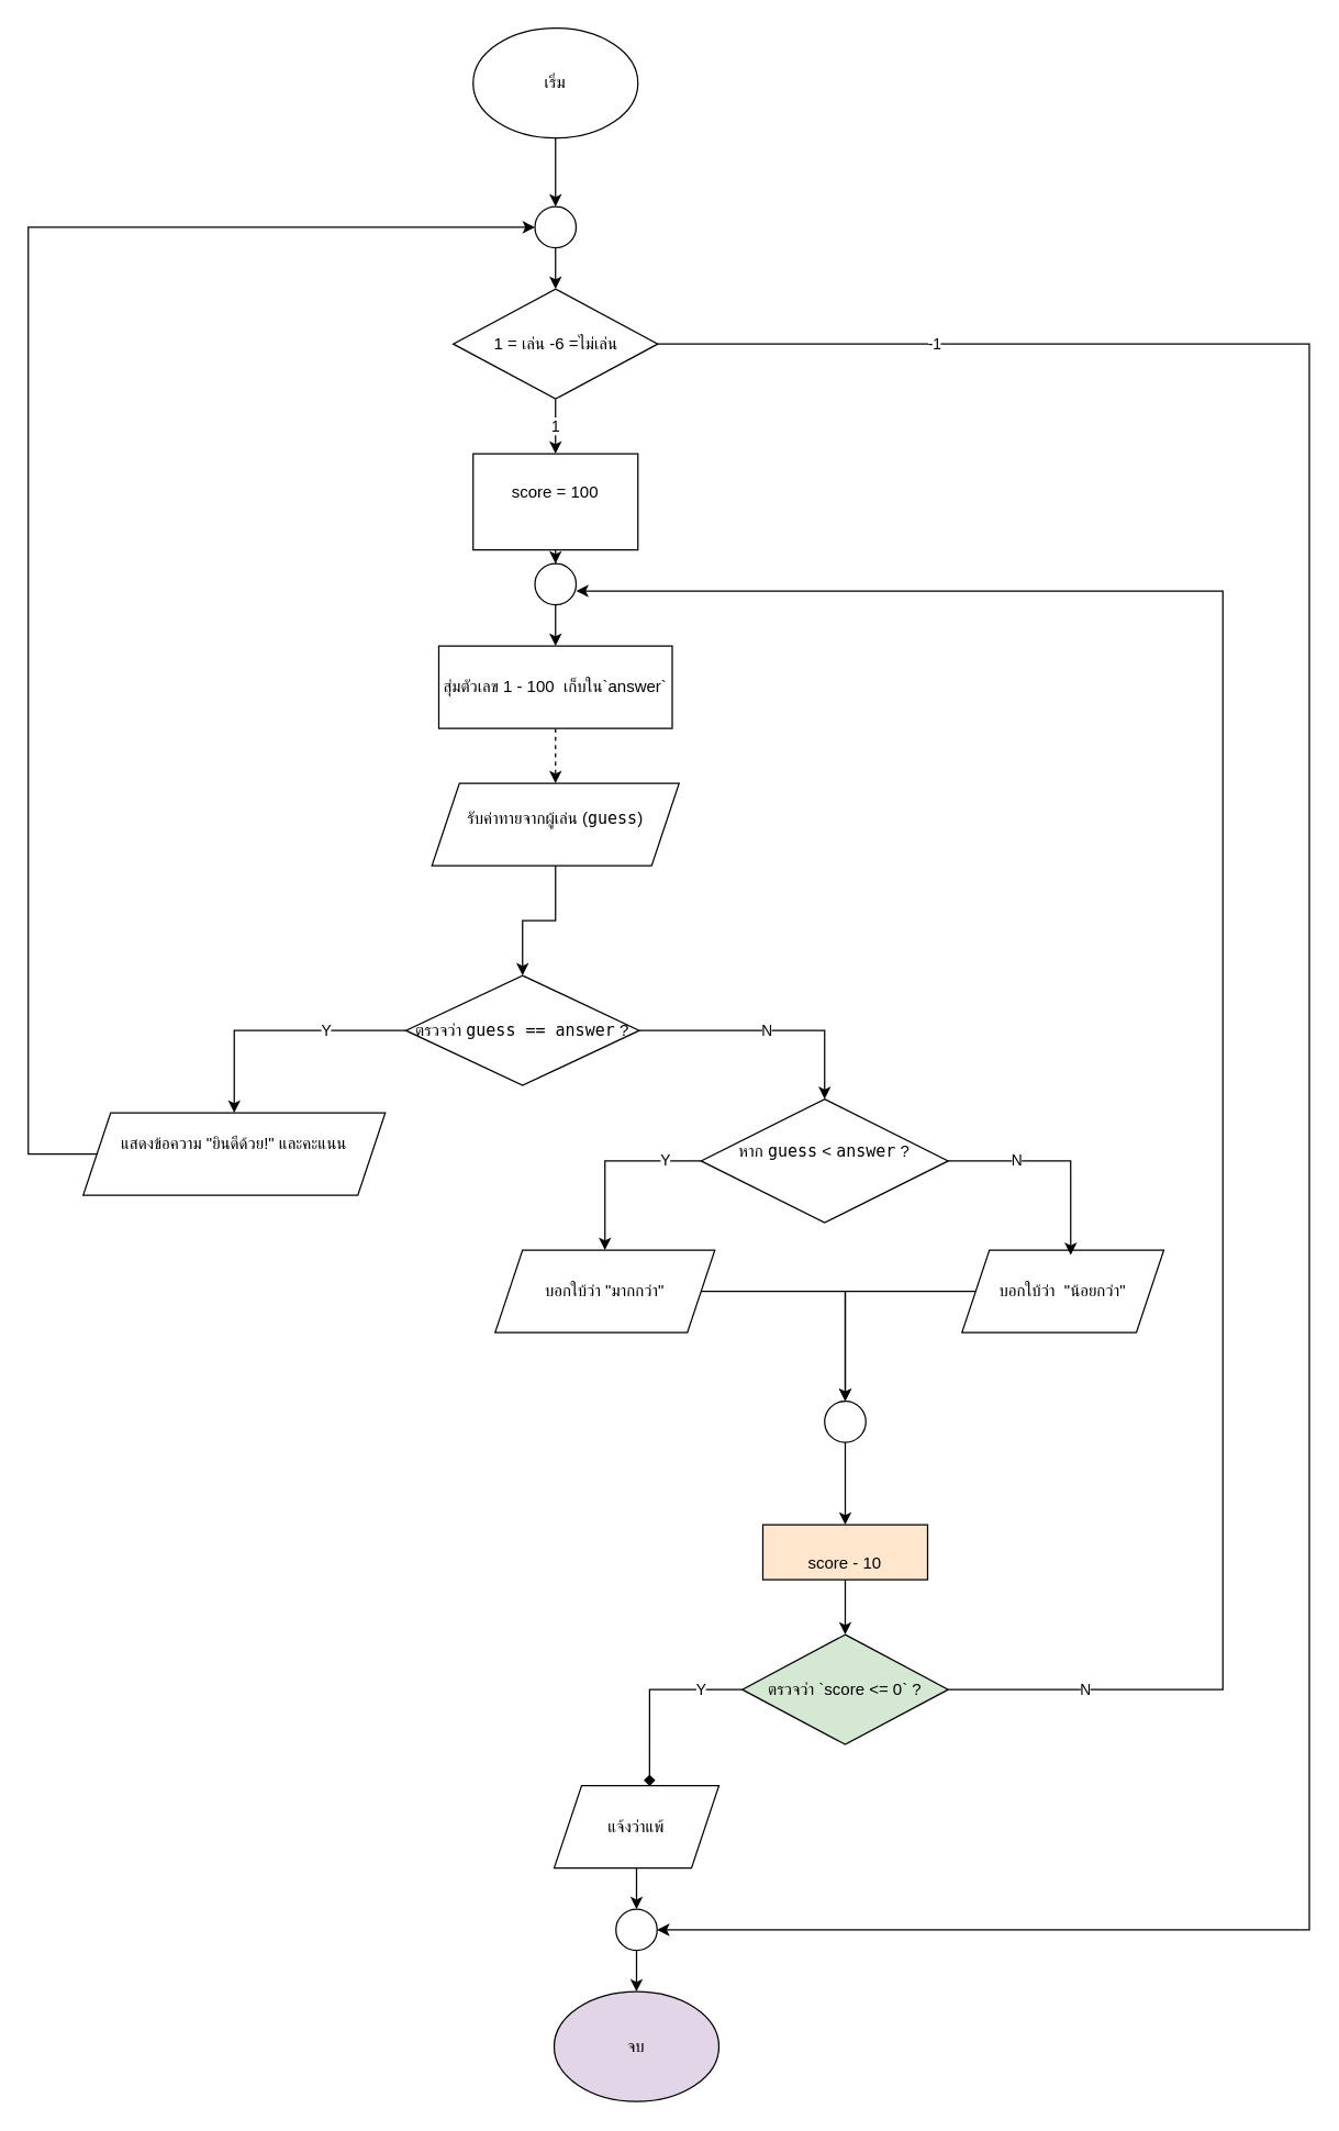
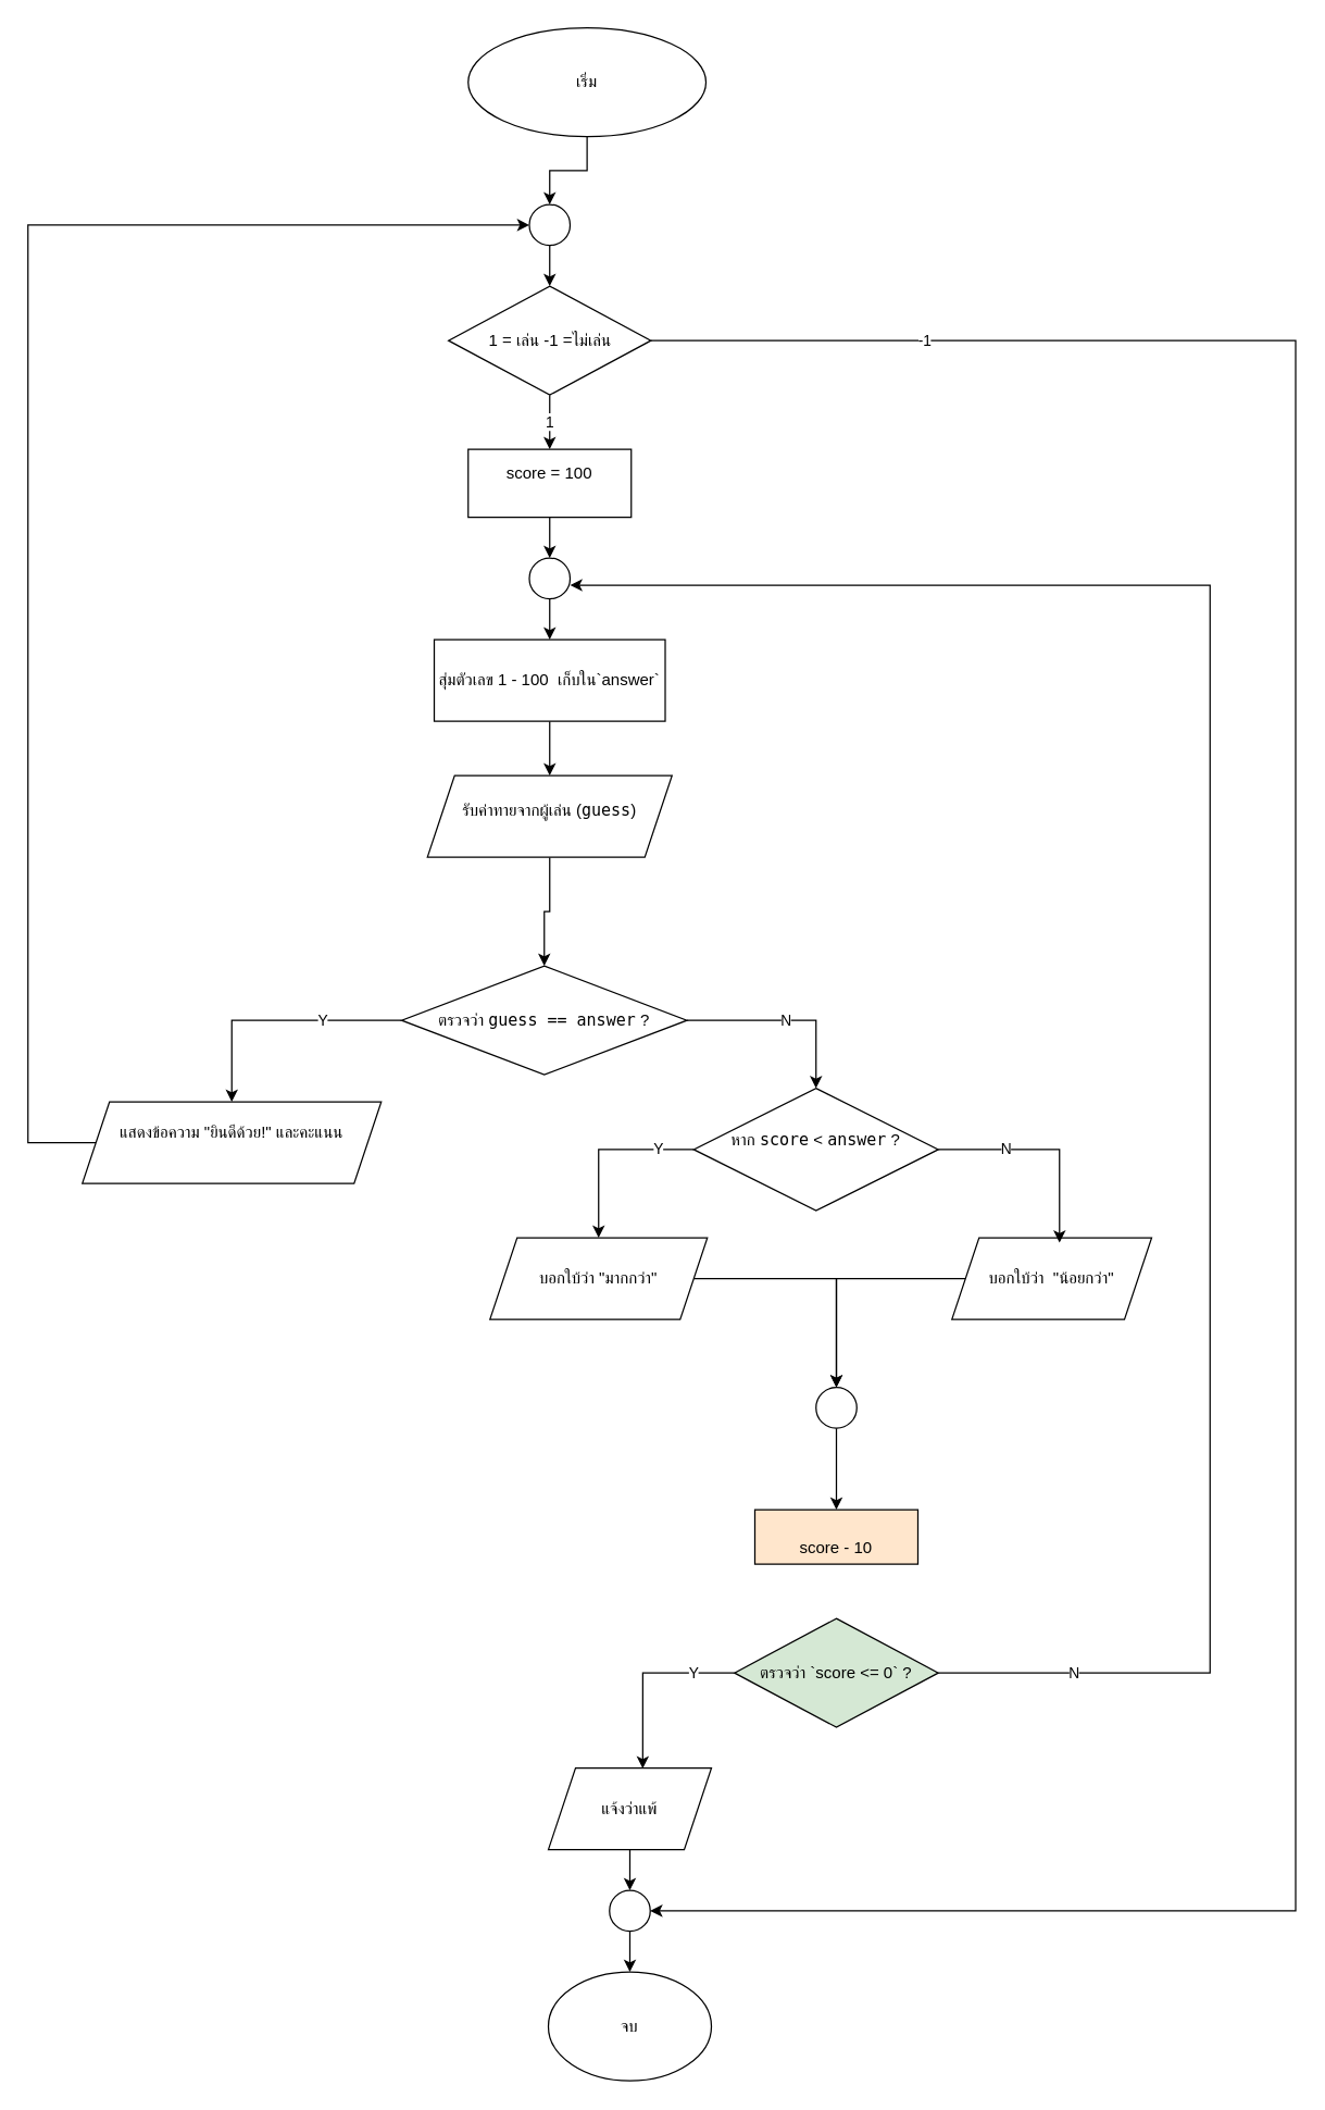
  <mxCell id="0" />
  <mxCell id="1" parent="0" />
  <mxCell id="2" value="" style="edgeStyle=orthogonalEdgeStyle;rounded=0;orthogonalLoop=1;jettySize=auto;html=1;" edge="1" parent="1" source="3" target="35"><mxGeometry relative="1" as="geometry" /></mxCell>
- <mxCell id="3" value="เริ่ม" style="ellipse;whiteSpace=wrap;html=1;" vertex="1" parent="1"><mxGeometry x="344" y="20" width="120" height="80" as="geometry" /></mxCell>
- <mxCell id="4" value="" style="edgeStyle=orthogonalEdgeStyle;rounded=0;orthogonalLoop=1;jettySize=auto;html=1;dashed=1;" edge="1" parent="1" source="5" target="9"><mxGeometry relative="1" as="geometry" /></mxCell>
+ <mxCell id="3" value="เริ่ม" style="ellipse;whiteSpace=wrap;html=1;" vertex="1" parent="1"><mxGeometry x="344" y="20" width="175" height="80" as="geometry" /></mxCell>
+ <mxCell id="4" value="" style="edgeStyle=orthogonalEdgeStyle;rounded=0;orthogonalLoop=1;jettySize=auto;html=1;" edge="1" parent="1" source="5" target="9"><mxGeometry relative="1" as="geometry" /></mxCell>
  <mxCell id="5" value="สุ่มตัวเลข 1 - 100&amp;nbsp; เก็บใน`answer`" style="rounded=0;whiteSpace=wrap;html=1;" vertex="1" parent="1"><mxGeometry x="319" y="470" width="170" height="60" as="geometry" /></mxCell>
  <mxCell id="6" value="" style="edgeStyle=orthogonalEdgeStyle;rounded=0;orthogonalLoop=1;jettySize=auto;html=1;" edge="1" parent="1" source="7" target="40"><mxGeometry relative="1" as="geometry" /></mxCell>
- <mxCell id="7" value="&#10;score = 100&#10;&#10;" style="rounded=0;whiteSpace=wrap;html=1;" vertex="1" parent="1"><mxGeometry x="344" y="330" width="120" height="70" as="geometry" /></mxCell>
+ <mxCell id="7" value="&#10;score = 100&#10;&#10;" style="rounded=0;whiteSpace=wrap;html=1;" vertex="1" parent="1"><mxGeometry x="344" y="330" width="120" height="50" as="geometry" /></mxCell>
  <mxCell id="8" value="" style="edgeStyle=orthogonalEdgeStyle;rounded=0;orthogonalLoop=1;jettySize=auto;html=1;" edge="1" parent="1" source="9" target="12"><mxGeometry relative="1" as="geometry" /></mxCell>
  <mxCell id="9" value="&#10;&lt;table&gt;&lt;tbody&gt;&lt;tr&gt;&lt;td data-col-size=&quot;sm&quot; data-end=&quot;1090&quot; data-start=&quot;1081&quot;&gt;&lt;/td&gt;&lt;/tr&gt;&lt;/tbody&gt;&lt;/table&gt;&lt;table&gt;&lt;tbody&gt;&lt;tr&gt;&lt;td data-col-size=&quot;md&quot; data-end=&quot;1122&quot; data-start=&quot;1090&quot;&gt;รับค่าทายจากผู้เล่น (&lt;code data-end=&quot;1120&quot; data-start=&quot;1113&quot;&gt;guess&lt;/code&gt;)&lt;/td&gt;&lt;/tr&gt;&lt;/tbody&gt;&lt;/table&gt;&#10;&#10;" style="shape=parallelogram;perimeter=parallelogramPerimeter;whiteSpace=wrap;html=1;fixedSize=1;" vertex="1" parent="1"><mxGeometry x="314" y="570" width="180" height="60" as="geometry" /></mxCell>
  <mxCell id="10" value="Y" style="edgeStyle=orthogonalEdgeStyle;rounded=0;orthogonalLoop=1;jettySize=auto;html=1;" edge="1" parent="1" source="12" target="14"><mxGeometry x="-0.371" relative="1" as="geometry"><mxPoint as="offset" /></mxGeometry></mxCell>
  <mxCell id="11" value="N" style="edgeStyle=orthogonalEdgeStyle;rounded=0;orthogonalLoop=1;jettySize=auto;html=1;" edge="1" parent="1" source="12" target="16"><mxGeometry relative="1" as="geometry"><Array as="points"><mxPoint x="600" y="750" /></Array></mxGeometry></mxCell>
- <mxCell id="12" value="ตรวจว่า &lt;code data-end=&quot;1259&quot; data-start=&quot;1242&quot;&gt;guess == answer&lt;/code&gt; ?" style="rhombus;whiteSpace=wrap;html=1;" vertex="1" parent="1"><mxGeometry x="295" y="710" width="170" height="80" as="geometry" /></mxCell>
+ <mxCell id="12" value="ตรวจว่า &lt;code data-end=&quot;1259&quot; data-start=&quot;1242&quot;&gt;guess == answer&lt;/code&gt; ?" style="rhombus;whiteSpace=wrap;html=1;" vertex="1" parent="1"><mxGeometry x="295" y="710" width="210" height="80" as="geometry" /></mxCell>
  <mxCell id="13" value="" style="edgeStyle=orthogonalEdgeStyle;rounded=0;orthogonalLoop=1;jettySize=auto;html=1;entryX=0;entryY=0.5;entryDx=0;entryDy=0;" edge="1" parent="1" source="14" target="35"><mxGeometry relative="1" as="geometry"><mxPoint x="170" y="920" as="targetPoint" /><Array as="points"><mxPoint x="20" y="840" /><mxPoint x="20" y="165" /></Array></mxGeometry></mxCell>
  <mxCell id="14" value="&#10;แสดงข้อความ &quot;ยินดีด้วย!&quot; และคะแนน&#10;&#10;" style="shape=parallelogram;perimeter=parallelogramPerimeter;whiteSpace=wrap;html=1;fixedSize=1;" vertex="1" parent="1"><mxGeometry x="60" y="810" width="220" height="60" as="geometry" /></mxCell>
  <mxCell id="15" value="Y" style="edgeStyle=orthogonalEdgeStyle;rounded=0;orthogonalLoop=1;jettySize=auto;html=1;" edge="1" parent="1" source="16" target="20"><mxGeometry x="-0.613" relative="1" as="geometry"><Array as="points"><mxPoint x="440" y="845" /></Array><mxPoint as="offset" /></mxGeometry></mxCell>
- <mxCell id="16" value="&#10;หาก &lt;code data-end=&quot;1670&quot; data-start=&quot;1663&quot;&gt;guess&lt;/code&gt; &amp;lt; &lt;code data-end=&quot;1681&quot; data-start=&quot;1673&quot;&gt;answer&lt;/code&gt; ?&#10;&#10;" style="rhombus;whiteSpace=wrap;html=1;" vertex="1" parent="1"><mxGeometry x="510" y="800" width="180" height="90" as="geometry" /></mxCell>
+ <mxCell id="16" value="&#10;หาก &lt;code data-end=&quot;1670&quot; data-start=&quot;1663&quot;&gt;score&lt;/code&gt; &amp;lt; &lt;code data-end=&quot;1681&quot; data-start=&quot;1673&quot;&gt;answer&lt;/code&gt; ?&#10;&#10;" style="rhombus;whiteSpace=wrap;html=1;" vertex="1" parent="1"><mxGeometry x="510" y="800" width="180" height="90" as="geometry" /></mxCell>
  <mxCell id="17" style="edgeStyle=orthogonalEdgeStyle;rounded=0;orthogonalLoop=1;jettySize=auto;html=1;exitX=0;exitY=0.5;exitDx=0;exitDy=0;entryX=0.5;entryY=0;entryDx=0;entryDy=0;" edge="1" parent="1" source="18" target="23"><mxGeometry relative="1" as="geometry"><mxPoint x="610" y="1030" as="targetPoint" /></mxGeometry></mxCell>
  <mxCell id="18" value="&lt;br&gt;บอกใบ้ว่า&amp;nbsp; &quot;น้อยกว่า&quot;&lt;div&gt;&lt;br/&gt;&lt;/div&gt;" style="shape=parallelogram;perimeter=parallelogramPerimeter;whiteSpace=wrap;html=1;fixedSize=1;" vertex="1" parent="1"><mxGeometry x="700" y="910" width="147" height="60" as="geometry" /></mxCell>
  <mxCell id="19" style="edgeStyle=orthogonalEdgeStyle;rounded=0;orthogonalLoop=1;jettySize=auto;html=1;entryX=0.5;entryY=0;entryDx=0;entryDy=0;" edge="1" parent="1" source="20" target="23"><mxGeometry relative="1" as="geometry" /></mxCell>
  <mxCell id="20" value="บอกใบ้ว่า &quot;มากกว่า&quot;" style="shape=parallelogram;perimeter=parallelogramPerimeter;whiteSpace=wrap;html=1;fixedSize=1;" vertex="1" parent="1"><mxGeometry x="360" y="910" width="160" height="60" as="geometry" /></mxCell>
  <mxCell id="21" value="N" style="edgeStyle=orthogonalEdgeStyle;rounded=0;orthogonalLoop=1;jettySize=auto;html=1;entryX=0.539;entryY=0.06;entryDx=0;entryDy=0;entryPerimeter=0;" edge="1" parent="1" source="16" target="18"><mxGeometry x="-0.366" relative="1" as="geometry"><mxPoint as="offset" /></mxGeometry></mxCell>
  <mxCell id="22" style="edgeStyle=orthogonalEdgeStyle;rounded=0;orthogonalLoop=1;jettySize=auto;html=1;entryX=0.5;entryY=0;entryDx=0;entryDy=0;" edge="1" parent="1" source="23" target="25"><mxGeometry relative="1" as="geometry"><mxPoint x="615" y="1090" as="targetPoint" /></mxGeometry></mxCell>
  <mxCell id="23" value="" style="ellipse;whiteSpace=wrap;html=1;aspect=fixed;" vertex="1" parent="1"><mxGeometry x="600" y="1020" width="30" height="30" as="geometry" /></mxCell>
- <mxCell id="24" value="" style="edgeStyle=orthogonalEdgeStyle;rounded=0;orthogonalLoop=1;jettySize=auto;html=1;" edge="1" parent="1" source="25" target="27"><mxGeometry relative="1" as="geometry" /></mxCell>
  <mxCell id="25" value="&lt;br&gt;score - 10" style="whiteSpace=wrap;html=1;fillColor=#ffe6cc;" vertex="1" parent="1"><mxGeometry x="555" y="1110" width="120" height="40" as="geometry" /></mxCell>
  <mxCell id="26" value="N" style="edgeStyle=orthogonalEdgeStyle;rounded=0;orthogonalLoop=1;jettySize=auto;html=1;entryX=1;entryY=0.5;entryDx=0;entryDy=0;exitX=1;exitY=0.5;exitDx=0;exitDy=0;exitPerimeter=0;" edge="1" parent="1" source="27"><mxGeometry x="-0.864" relative="1" as="geometry"><mxPoint x="419" y="429.95" as="targetPoint" /><mxPoint x="690" y="1234.95" as="sourcePoint" /><Array as="points"><mxPoint x="890" y="1230" /><mxPoint x="890" y="430" /></Array><mxPoint as="offset" /></mxGeometry></mxCell>
  <mxCell id="27" value="ตรวจว่า `score &lt;= 0` ?" style="rhombus;whiteSpace=wrap;html=1;fillColor=#d5e8d4;" vertex="1" parent="1"><mxGeometry x="540" y="1190" width="150" height="80" as="geometry" /></mxCell>
  <mxCell id="28" value="" style="edgeStyle=orthogonalEdgeStyle;rounded=0;orthogonalLoop=1;jettySize=auto;html=1;" edge="1" parent="1" source="29" target="32"><mxGeometry relative="1" as="geometry" /></mxCell>
  <mxCell id="29" value="แจ้งว่าแพ้" style="shape=parallelogram;perimeter=parallelogramPerimeter;whiteSpace=wrap;html=1;fixedSize=1;" vertex="1" parent="1"><mxGeometry x="403" y="1300" width="120" height="60" as="geometry" /></mxCell>
- <mxCell id="30" value="Y" style="edgeStyle=orthogonalEdgeStyle;rounded=0;orthogonalLoop=1;jettySize=auto;html=1;entryX=0.579;entryY=0.005;entryDx=0;entryDy=0;entryPerimeter=0;endArrow=diamond;" edge="1" parent="1" source="27" target="29"><mxGeometry x="-0.563" relative="1" as="geometry"><mxPoint as="offset" /></mxGeometry></mxCell>
+ <mxCell id="30" value="Y" style="edgeStyle=orthogonalEdgeStyle;rounded=0;orthogonalLoop=1;jettySize=auto;html=1;entryX=0.579;entryY=0.005;entryDx=0;entryDy=0;entryPerimeter=0;" edge="1" parent="1" source="27" target="29"><mxGeometry x="-0.563" relative="1" as="geometry"><mxPoint as="offset" /></mxGeometry></mxCell>
  <mxCell id="31" value="" style="edgeStyle=orthogonalEdgeStyle;rounded=0;orthogonalLoop=1;jettySize=auto;html=1;" edge="1" parent="1" source="32" target="33"><mxGeometry relative="1" as="geometry" /></mxCell>
  <mxCell id="32" value="" style="ellipse;whiteSpace=wrap;html=1;aspect=fixed;" vertex="1" parent="1"><mxGeometry x="448" y="1390" width="30" height="30" as="geometry" /></mxCell>
- <mxCell id="33" value="จบ" style="ellipse;whiteSpace=wrap;html=1;fillColor=#e1d5e7;" vertex="1" parent="1"><mxGeometry x="403" y="1450" width="120" height="80" as="geometry" /></mxCell>
+ <mxCell id="33" value="จบ" style="ellipse;whiteSpace=wrap;html=1;" vertex="1" parent="1"><mxGeometry x="403" y="1450" width="120" height="80" as="geometry" /></mxCell>
  <mxCell id="34" value="" style="edgeStyle=orthogonalEdgeStyle;rounded=0;orthogonalLoop=1;jettySize=auto;html=1;" edge="1" parent="1" source="35" target="38"><mxGeometry relative="1" as="geometry" /></mxCell>
  <mxCell id="35" value="" style="ellipse;whiteSpace=wrap;html=1;aspect=fixed;" vertex="1" parent="1"><mxGeometry x="389" y="150" width="30" height="30" as="geometry" /></mxCell>
  <mxCell id="36" value="-1" style="edgeStyle=orthogonalEdgeStyle;rounded=0;orthogonalLoop=1;jettySize=auto;html=1;entryX=1;entryY=0.5;entryDx=0;entryDy=0;exitX=1;exitY=0.5;exitDx=0;exitDy=0;" edge="1" parent="1" source="38" target="32"><mxGeometry x="-0.809" relative="1" as="geometry"><mxPoint x="474.503" y="270" as="sourcePoint" /><mxPoint x="550.64" y="1365" as="targetPoint" /><Array as="points"><mxPoint x="953" y="250" /><mxPoint x="953" y="1405" /></Array><mxPoint as="offset" /></mxGeometry></mxCell>
  <mxCell id="37" value="1" style="edgeStyle=orthogonalEdgeStyle;rounded=0;orthogonalLoop=1;jettySize=auto;html=1;" edge="1" parent="1" source="38" target="7"><mxGeometry relative="1" as="geometry" /></mxCell>
- <mxCell id="38" value="1 = เล่น -6 =ไม่เล่น" style="rhombus;whiteSpace=wrap;html=1;" vertex="1" parent="1"><mxGeometry x="329.5" y="210" width="149" height="80" as="geometry" /></mxCell>
+ <mxCell id="38" value="1 = เล่น -1 =ไม่เล่น" style="rhombus;whiteSpace=wrap;html=1;" vertex="1" parent="1"><mxGeometry x="329.5" y="210" width="149" height="80" as="geometry" /></mxCell>
  <mxCell id="39" value="" style="edgeStyle=orthogonalEdgeStyle;rounded=0;orthogonalLoop=1;jettySize=auto;html=1;" edge="1" parent="1" source="40" target="5"><mxGeometry relative="1" as="geometry" /></mxCell>
  <mxCell id="40" value="" style="ellipse;whiteSpace=wrap;html=1;aspect=fixed;" vertex="1" parent="1"><mxGeometry x="389" y="410" width="30" height="30" as="geometry" /></mxCell>
